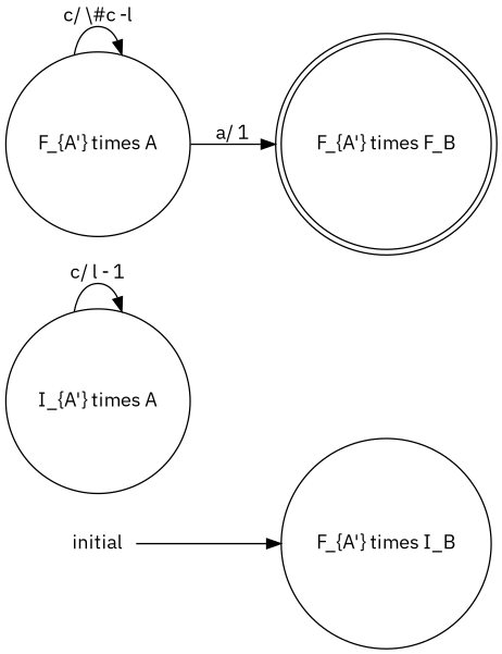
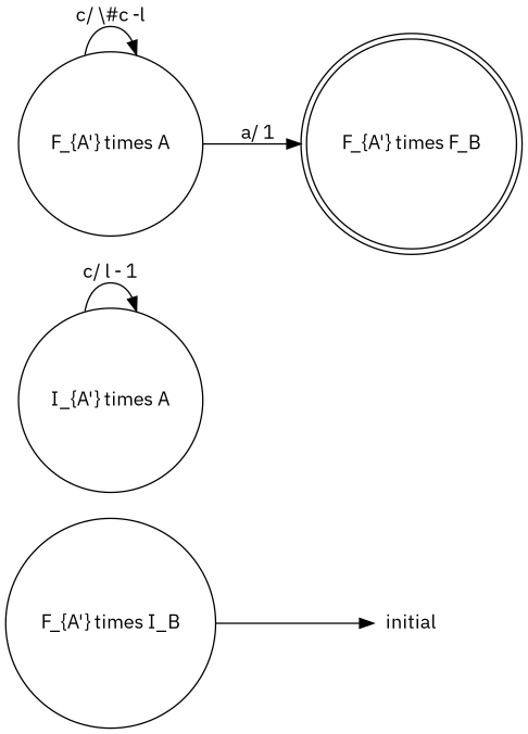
  digraph {
    fontname="IBM Plex Sans"
    rankdir=LR
    node [fontname="IBM Plex Sans" shape=circle]
    edge [fontname="IBM Plex Sans"]
    initial [shape=plaintext]
    n2 [label="F_{A'} \times I_B"]
    n3 [label="I_{A'} \times A"]
    n4 [label="F_{A'} \times A"]
    n5 [label="F_{A'} \times F_B" shape=doublecircle]
-   initial -> n2
+   n2 -> initial
    n3 -> n3 [label="c/ l - 1"]
    n4 -> n4 [label="c/ \\#c -l"]
    n4 -> n5 [label="a/ 1"]
  }
